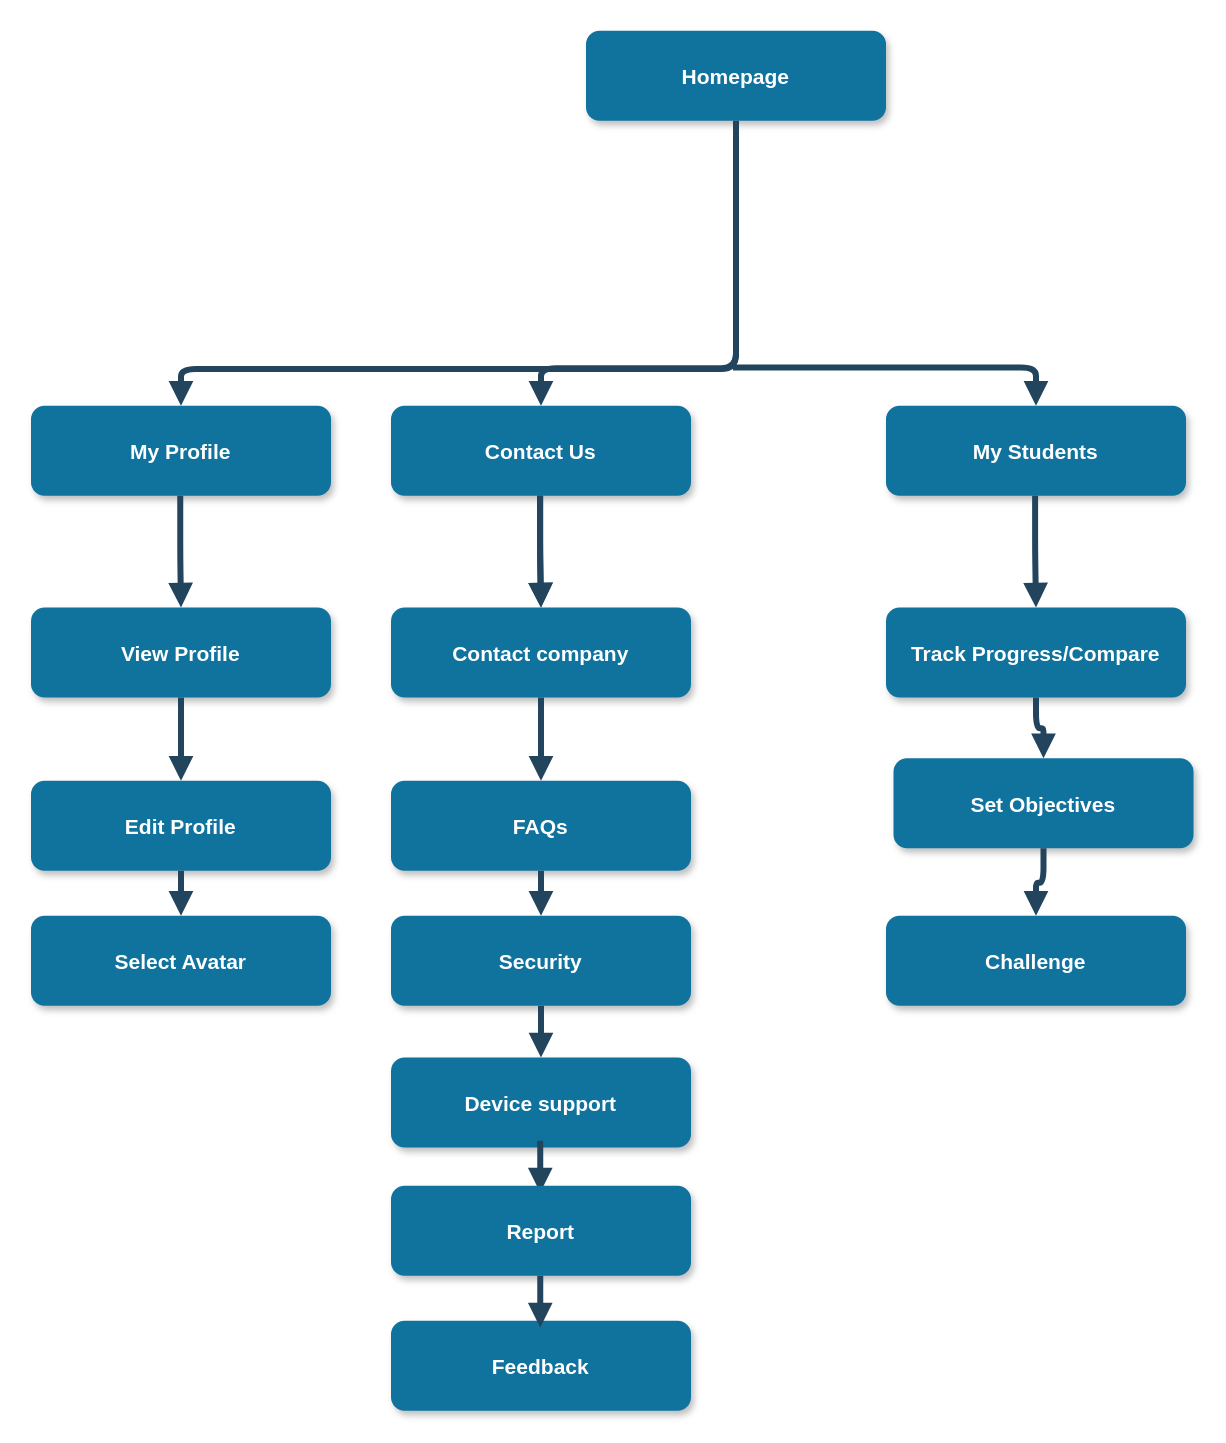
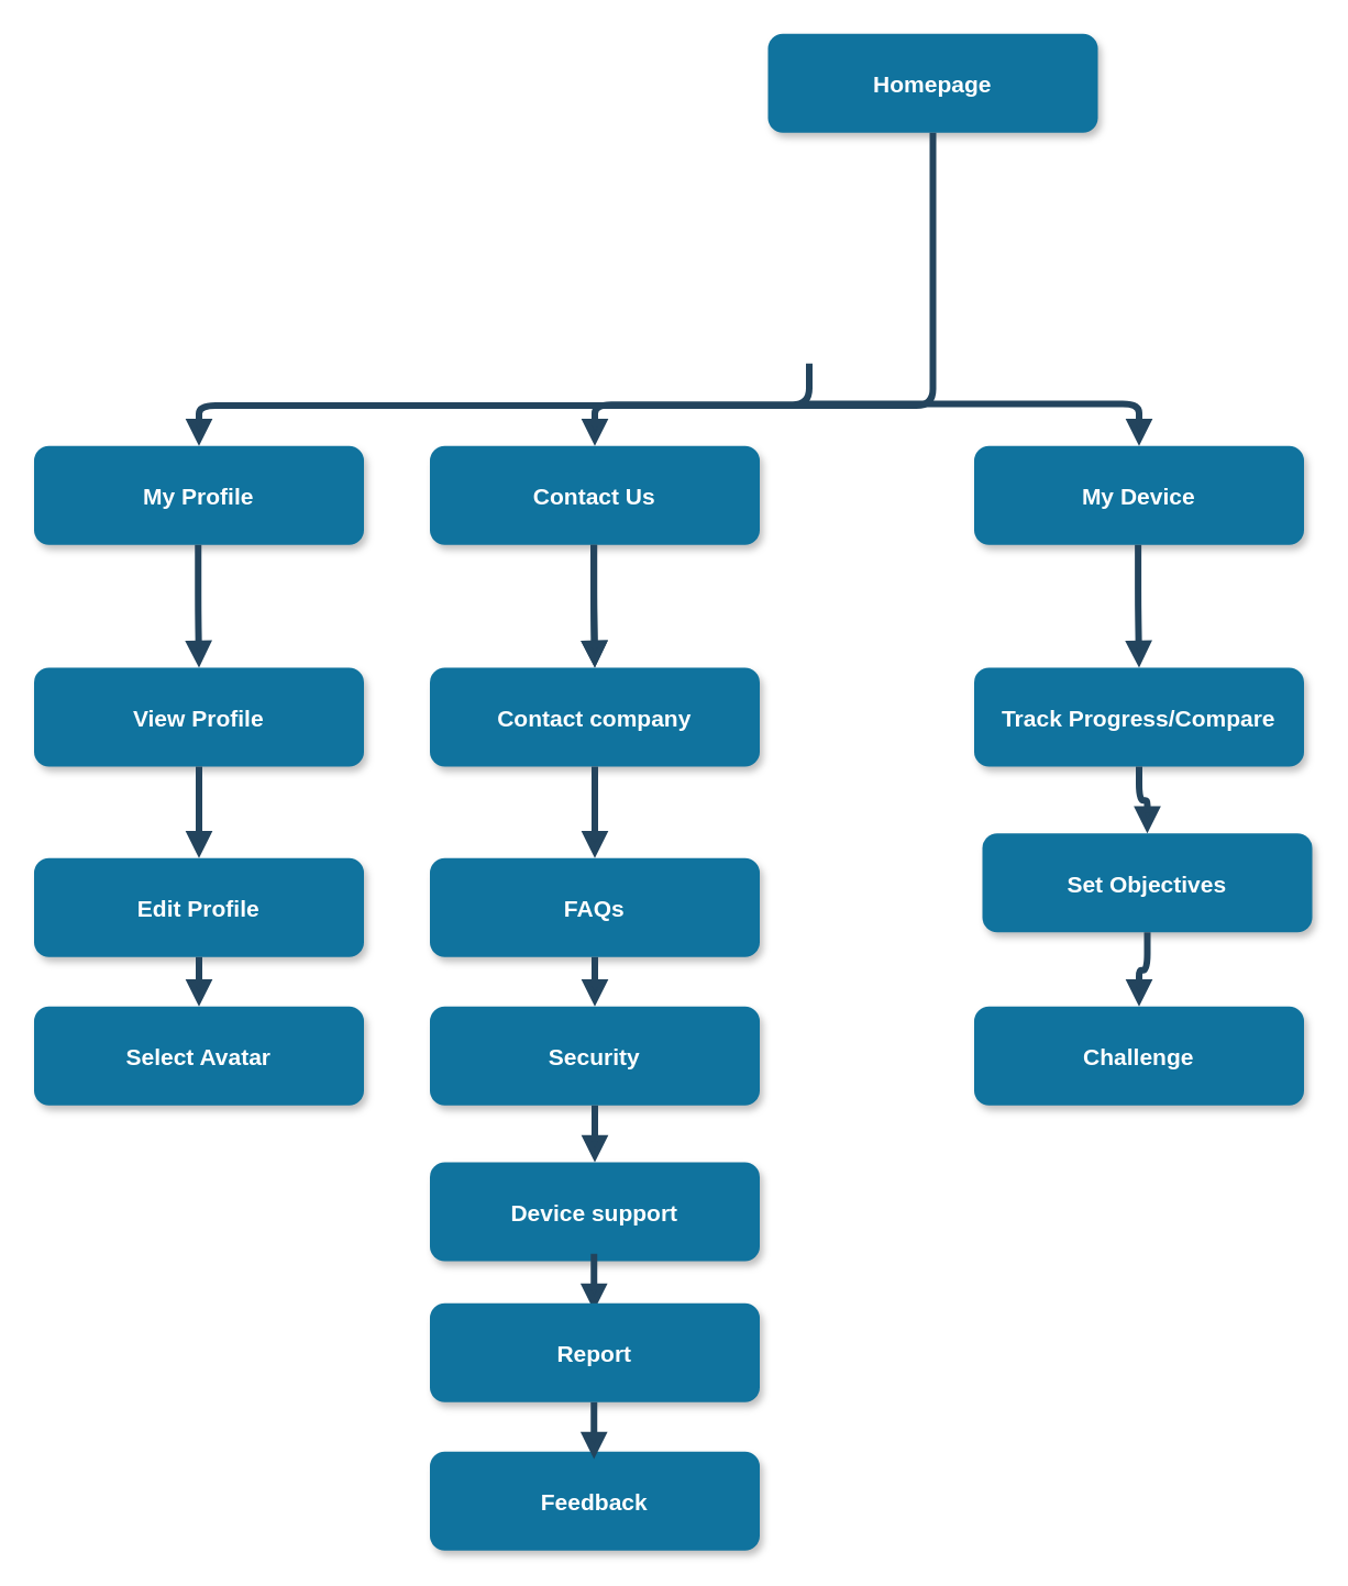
  <mxCell id="0" />
  <mxCell id="1" parent="0" />
- <mxCell id="2" value="Homepage" style="rounded=1;fillColor=#10739E;strokeColor=none;shadow=1;gradientColor=none;fontStyle=1;fontColor=#FFFFFF;fontSize=14;" vertex="1" parent="1"><mxGeometry x="390" y="20" width="200" height="60" as="geometry" /></mxCell>
+ <mxCell id="2" value="Homepage" style="rounded=1;fillColor=#10739E;strokeColor=none;shadow=1;gradientColor=none;fontStyle=1;fontColor=#FFFFFF;fontSize=14;" vertex="1" parent="1"><mxGeometry x="465" y="20" width="200" height="60" as="geometry" /></mxCell>
  <mxCell id="3" value="My Profile" style="rounded=1;fillColor=#10739E;strokeColor=none;shadow=1;gradientColor=none;fontStyle=1;fontColor=#FFFFFF;fontSize=14;" vertex="1" parent="1"><mxGeometry x="20" y="270" width="200" height="60" as="geometry" /></mxCell>
  <mxCell id="4" value="Contact Us" style="rounded=1;fillColor=#10739E;strokeColor=none;shadow=1;gradientColor=none;fontStyle=1;fontColor=#FFFFFF;fontSize=14;" vertex="1" parent="1"><mxGeometry x="260" y="270" width="200" height="60" as="geometry" /></mxCell>
- <mxCell id="5" value="My Students" style="rounded=1;fillColor=#10739E;strokeColor=none;shadow=1;gradientColor=none;fontStyle=1;fontColor=#FFFFFF;fontSize=14;" vertex="1" parent="1"><mxGeometry x="590" y="270" width="200" height="60" as="geometry" /></mxCell>
+ <mxCell id="5" value="My Device" style="rounded=1;fillColor=#10739E;strokeColor=none;shadow=1;gradientColor=none;fontStyle=1;fontColor=#FFFFFF;fontSize=14;" vertex="1" parent="1"><mxGeometry x="590" y="270" width="200" height="60" as="geometry" /></mxCell>
  <mxCell id="6" value="View Profile" style="rounded=1;fillColor=#10739E;strokeColor=none;shadow=1;gradientColor=none;fontStyle=1;fontColor=#FFFFFF;fontSize=14;" vertex="1" parent="1"><mxGeometry x="20" y="404.5" width="200" height="60" as="geometry" /></mxCell>
  <mxCell id="7" value="Edit Profile" style="rounded=1;fillColor=#10739E;strokeColor=none;shadow=1;gradientColor=none;fontStyle=1;fontColor=#FFFFFF;fontSize=14;" vertex="1" parent="1"><mxGeometry x="20" y="520" width="200" height="60" as="geometry" /></mxCell>
  <mxCell id="8" value="Select Avatar" style="rounded=1;fillColor=#10739E;strokeColor=none;shadow=1;gradientColor=none;fontStyle=1;fontColor=#FFFFFF;fontSize=14;" vertex="1" parent="1"><mxGeometry x="20" y="610" width="200" height="60" as="geometry" /></mxCell>
  <mxCell id="9" value="Contact company" style="rounded=1;fillColor=#10739E;strokeColor=none;shadow=1;gradientColor=none;fontStyle=1;fontColor=#FFFFFF;fontSize=14;" vertex="1" parent="1"><mxGeometry x="260" y="404.5" width="200" height="60" as="geometry" /></mxCell>
  <mxCell id="10" value="FAQs" style="rounded=1;fillColor=#10739E;strokeColor=none;shadow=1;gradientColor=none;fontStyle=1;fontColor=#FFFFFF;fontSize=14;" vertex="1" parent="1"><mxGeometry x="260" y="520" width="200" height="60" as="geometry" /></mxCell>
  <mxCell id="11" value="Security" style="rounded=1;fillColor=#10739E;strokeColor=none;shadow=1;gradientColor=none;fontStyle=1;fontColor=#FFFFFF;fontSize=14;" vertex="1" parent="1"><mxGeometry x="260" y="610" width="200" height="60" as="geometry" /></mxCell>
  <mxCell id="12" value="Device support" style="rounded=1;fillColor=#10739E;strokeColor=none;shadow=1;gradientColor=none;fontStyle=1;fontColor=#FFFFFF;fontSize=14;" vertex="1" parent="1"><mxGeometry x="260" y="704.5" width="200" height="60" as="geometry" /></mxCell>
  <mxCell id="13" value="Track Progress/Compare" style="rounded=1;fillColor=#10739E;strokeColor=none;shadow=1;gradientColor=none;fontStyle=1;fontColor=#FFFFFF;fontSize=14;" vertex="1" parent="1"><mxGeometry x="590" y="404.5" width="200" height="60" as="geometry" /></mxCell>
  <mxCell id="14" value="Set Objectives" style="rounded=1;fillColor=#10739E;strokeColor=none;shadow=1;gradientColor=none;fontStyle=1;fontColor=#FFFFFF;fontSize=14;" vertex="1" parent="1"><mxGeometry x="595" y="505" width="200" height="60" as="geometry" /></mxCell>
  <mxCell id="15" value="Challenge" style="rounded=1;fillColor=#10739E;strokeColor=none;shadow=1;gradientColor=none;fontStyle=1;fontColor=#FFFFFF;fontSize=14;" vertex="1" parent="1"><mxGeometry x="590" y="610" width="200" height="60" as="geometry" /></mxCell>
  <mxCell id="16" value="" style="edgeStyle=elbowEdgeStyle;elbow=vertical;strokeWidth=4;endArrow=block;endFill=1;fontStyle=1;strokeColor=#23445D;" edge="1" parent="1" target="4"><mxGeometry x="50" width="100" height="100" as="geometry"><mxPoint x="490" y="220" as="sourcePoint" /><mxPoint x="-160" as="targetPoint" y="-20" /></mxGeometry></mxCell>
  <mxCell id="17" value="" style="edgeStyle=elbowEdgeStyle;elbow=vertical;strokeWidth=4;endArrow=block;endFill=1;fontStyle=1;strokeColor=#23445D;exitX=0.5;exitY=1;exitDx=0;exitDy=0;" edge="1" parent="1" source="2" target="3"><mxGeometry x="50" width="100" height="100" as="geometry"><mxPoint x="490" y="220" as="sourcePoint" /><mxPoint x="-160" as="targetPoint" y="-20" /><Array as="points"><mxPoint x="490" y="245.5" /><mxPoint x="508" y="245.5" /></Array></mxGeometry></mxCell>
  <mxCell id="18" value="" style="edgeStyle=elbowEdgeStyle;elbow=vertical;strokeWidth=4;endArrow=block;endFill=1;fontStyle=1;strokeColor=#23445D;" edge="1" parent="1" source="6" target="7"><mxGeometry x="90" width="100" height="100" as="geometry"><mxPoint x="-220" y="80" as="sourcePoint" /><mxPoint x="-120" as="targetPoint" y="-20" /></mxGeometry></mxCell>
  <mxCell id="19" value="" style="edgeStyle=elbowEdgeStyle;elbow=vertical;strokeWidth=4;endArrow=block;endFill=1;fontStyle=1;strokeColor=#23445D;" edge="1" parent="1" source="7" target="8"><mxGeometry x="90" y="10" width="100" height="100" as="geometry"><mxPoint x="-220" y="90" as="sourcePoint" /><mxPoint x="-120" y="-10" as="targetPoint" /></mxGeometry></mxCell>
  <mxCell id="20" value="" style="edgeStyle=elbowEdgeStyle;elbow=vertical;strokeWidth=4;endArrow=block;endFill=1;fontStyle=1;strokeColor=#23445D;" edge="1" parent="1" source="9" target="10"><mxGeometry x="90" width="100" height="100" as="geometry"><mxPoint x="-220" y="80" as="sourcePoint" /><mxPoint x="-120" as="targetPoint" y="-20" /></mxGeometry></mxCell>
  <mxCell id="21" value="" style="edgeStyle=elbowEdgeStyle;elbow=vertical;strokeWidth=4;endArrow=block;endFill=1;fontStyle=1;strokeColor=#23445D;" edge="1" parent="1" source="10" target="11"><mxGeometry x="90" y="10" width="100" height="100" as="geometry"><mxPoint x="-220" y="90" as="sourcePoint" /><mxPoint x="-120" y="-10" as="targetPoint" /></mxGeometry></mxCell>
  <mxCell id="22" value="" style="edgeStyle=elbowEdgeStyle;elbow=vertical;strokeWidth=4;endArrow=block;endFill=1;fontStyle=1;strokeColor=#23445D;" edge="1" parent="1" source="11" target="12"><mxGeometry x="90" y="20" width="100" height="100" as="geometry"><mxPoint x="-220" y="100" as="sourcePoint" /><mxPoint x="-120" y="0" as="targetPoint" /></mxGeometry></mxCell>
  <mxCell id="23" value="" style="edgeStyle=elbowEdgeStyle;elbow=vertical;strokeWidth=4;endArrow=block;endFill=1;fontStyle=1;strokeColor=#23445D;" edge="1" parent="1" source="13" target="14"><mxGeometry x="100" width="100" height="100" as="geometry"><mxPoint x="-210" y="80" as="sourcePoint" /><mxPoint x="-110" as="targetPoint" y="-20" /></mxGeometry></mxCell>
  <mxCell id="24" value="" style="edgeStyle=elbowEdgeStyle;elbow=vertical;strokeWidth=4;endArrow=block;endFill=1;fontStyle=1;strokeColor=#23445D;" edge="1" parent="1" source="14" target="15"><mxGeometry x="100" y="10" width="100" height="100" as="geometry"><mxPoint x="-210" y="90" as="sourcePoint" /><mxPoint x="-110" y="-10" as="targetPoint" /></mxGeometry></mxCell>
  <mxCell id="25" value="" style="edgeStyle=elbowEdgeStyle;elbow=vertical;strokeWidth=4;endArrow=block;endFill=1;fontStyle=1;strokeColor=#23445D;entryX=0.5;entryY=0;entryDx=0;entryDy=0;" edge="1" parent="1" target="5"><mxGeometry x="60" y="10" width="100" height="100" as="geometry"><mxPoint x="488" y="244.5" as="sourcePoint" /><mxPoint x="370" y="280" as="targetPoint" /><Array as="points"><mxPoint x="488" y="244.5" /></Array></mxGeometry></mxCell>
  <mxCell id="26" value="" style="edgeStyle=elbowEdgeStyle;elbow=vertical;strokeWidth=4;endArrow=block;endFill=1;fontStyle=1;strokeColor=#23445D;entryX=0.5;entryY=0;entryDx=0;entryDy=0;" edge="1" parent="1" target="9"><mxGeometry x="39.41" width="100" height="100" as="geometry"><mxPoint x="359.41" y="330" as="sourcePoint" /><mxPoint x="359" y="400" as="targetPoint" /><Array as="points"><mxPoint x="359.41" y="370" /></Array></mxGeometry></mxCell>
  <mxCell id="27" value="" style="edgeStyle=elbowEdgeStyle;elbow=vertical;strokeWidth=4;endArrow=block;endFill=1;fontStyle=1;strokeColor=#23445D;entryX=0.5;entryY=0;entryDx=0;entryDy=0;" edge="1" parent="1" target="13"><mxGeometry x="99.41" y="-134.5" width="100" height="100" as="geometry"><mxPoint x="689.41" y="330" as="sourcePoint" /><mxPoint x="689.41" y="385.5" as="targetPoint" /></mxGeometry></mxCell>
  <mxCell id="28" value="" style="edgeStyle=elbowEdgeStyle;elbow=vertical;strokeWidth=4;endArrow=block;endFill=1;fontStyle=1;strokeColor=#23445D;entryX=0.5;entryY=0;entryDx=0;entryDy=0;" edge="1" parent="1" target="9"><mxGeometry x="39.41" width="100" height="100" as="geometry"><mxPoint x="359.41" y="330" as="sourcePoint" /><mxPoint x="360" y="404.5" as="targetPoint" /><Array as="points" /></mxGeometry></mxCell>
  <mxCell id="29" value="" style="edgeStyle=elbowEdgeStyle;elbow=vertical;strokeWidth=4;endArrow=block;endFill=1;fontStyle=1;strokeColor=#23445D;entryX=0.5;entryY=0;entryDx=0;entryDy=0;" edge="1" parent="1" target="6"><mxGeometry x="-200.5" width="100" height="100" as="geometry"><mxPoint x="119.5" y="330" as="sourcePoint" /><mxPoint x="119.59" y="400" as="targetPoint" /><Array as="points"><mxPoint x="119.5" y="370" /></Array></mxGeometry></mxCell>
  <mxCell id="30" value="" style="edgeStyle=elbowEdgeStyle;elbow=vertical;strokeWidth=4;endArrow=block;endFill=1;fontStyle=1;strokeColor=#23445D;" edge="1" parent="1"><mxGeometry x="89.5" y="110" width="100" height="100" as="geometry"><mxPoint x="359.5" y="760" as="sourcePoint" /><mxPoint x="359.5" y="794.5" as="targetPoint" /></mxGeometry></mxCell>
  <mxCell id="31" value="Report" style="rounded=1;fillColor=#10739E;strokeColor=none;shadow=1;gradientColor=none;fontStyle=1;fontColor=#FFFFFF;fontSize=14;" vertex="1" parent="1"><mxGeometry x="260" y="790" width="200" height="60" as="geometry" /></mxCell>
  <mxCell id="32" value="Feedback" style="rounded=1;fillColor=#10739E;strokeColor=none;shadow=1;gradientColor=none;fontStyle=1;fontColor=#FFFFFF;fontSize=14;" vertex="1" parent="1"><mxGeometry x="260" y="880" width="200" height="60" as="geometry" /></mxCell>
  <mxCell id="33" value="" style="edgeStyle=elbowEdgeStyle;elbow=vertical;strokeWidth=4;endArrow=block;endFill=1;fontStyle=1;strokeColor=#23445D;" edge="1" parent="1"><mxGeometry x="89.5" y="200" width="100" height="100" as="geometry"><mxPoint x="359.5" y="850" as="sourcePoint" /><mxPoint x="359.5" y="884.5" as="targetPoint" /></mxGeometry></mxCell>
